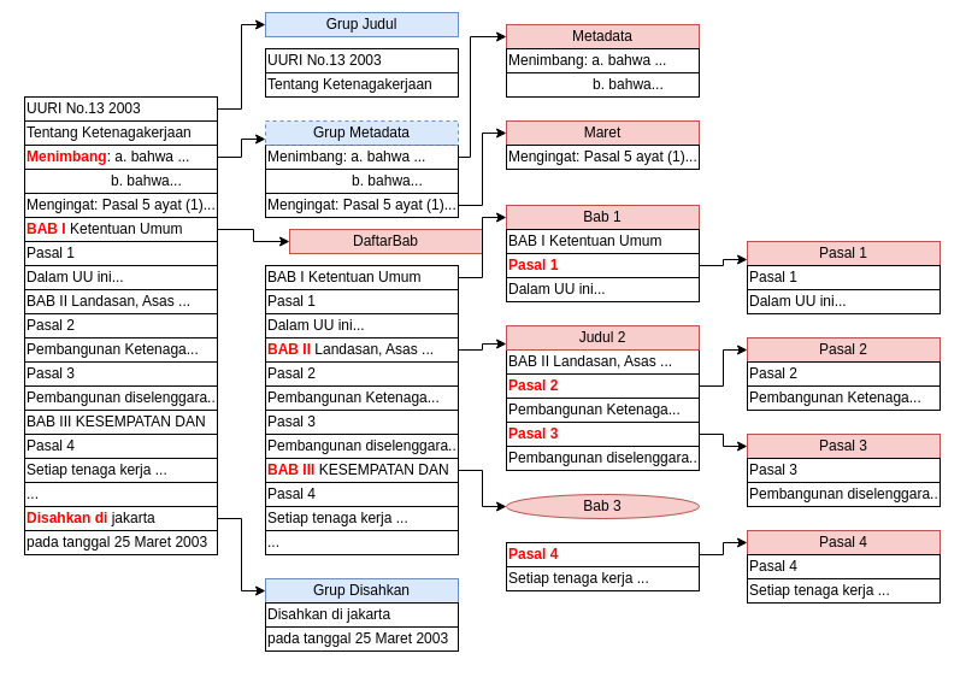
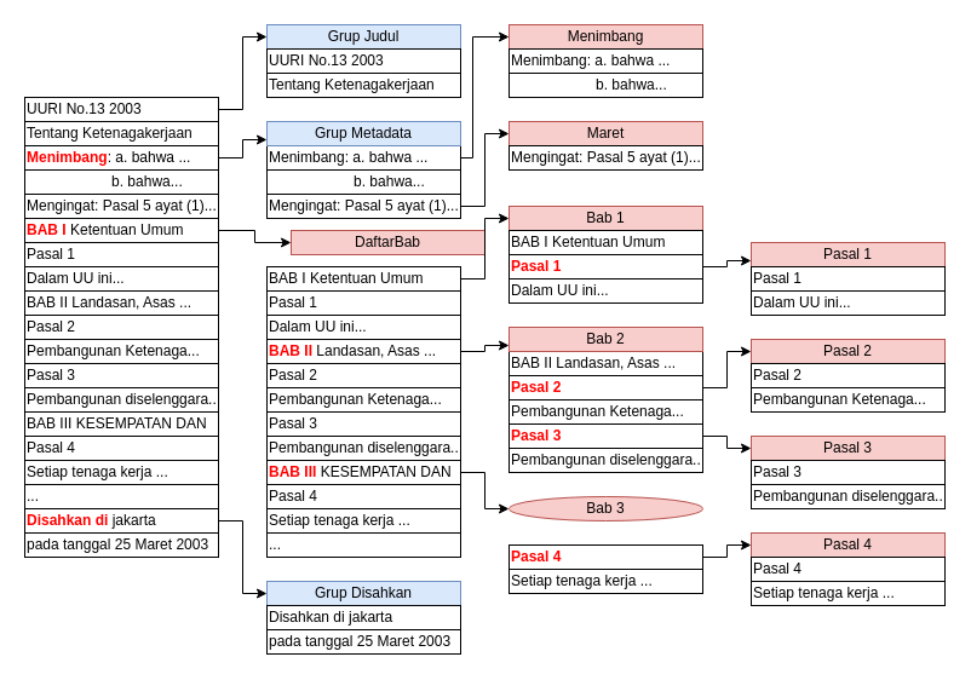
  <mxCell id="0" />
  <mxCell id="1" parent="0" />
- <mxCell id="2" value="Grup Judul" style="rounded=0;whiteSpace=wrap;html=1;fillColor=#dae8fc;strokeColor=#6c8ebf;align=center;" parent="1" vertex="1"><mxGeometry x="220" y="10" width="160" height="20" as="geometry" /></mxCell>
+ <mxCell id="2" value="Grup Judul" style="rounded=0;whiteSpace=wrap;html=1;fillColor=#dae8fc;strokeColor=#6c8ebf;align=center;" parent="1" vertex="1"><mxGeometry x="220" y="20" width="160" height="20" as="geometry" /></mxCell>
  <mxCell id="3" style="edgeStyle=orthogonalEdgeStyle;rounded=0;orthogonalLoop=1;jettySize=auto;html=1;entryX=0;entryY=0.5;entryDx=0;entryDy=0;" parent="1" source="4" target="2" edge="1"><mxGeometry relative="1" as="geometry" /></mxCell>
  <mxCell id="4" value="UURI No.13 2003" style="rounded=0;whiteSpace=wrap;html=1;align=left;" parent="1" vertex="1"><mxGeometry x="20" y="80" width="160" height="20" as="geometry" /></mxCell>
  <mxCell id="5" value="Tentang Ketenagakerjaan" style="rounded=0;whiteSpace=wrap;html=1;align=left;" parent="1" vertex="1"><mxGeometry x="20" y="100" width="160" height="20" as="geometry" /></mxCell>
  <mxCell id="6" style="edgeStyle=orthogonalEdgeStyle;rounded=0;orthogonalLoop=1;jettySize=auto;html=1;entryX=0;entryY=0.75;entryDx=0;entryDy=0;" parent="1" source="7" target="30" edge="1"><mxGeometry relative="1" as="geometry" /></mxCell>
  <mxCell id="7" value="&lt;font color=&quot;#ff0000&quot;&gt;&lt;b&gt;Menimbang&lt;/b&gt;&lt;/font&gt;: a. bahwa ..." style="rounded=0;whiteSpace=wrap;html=1;align=left;" parent="1" vertex="1"><mxGeometry x="20" y="120" width="160" height="20" as="geometry" /></mxCell>
  <mxCell id="8" value="&amp;nbsp; &amp;nbsp; &amp;nbsp; &amp;nbsp; &amp;nbsp; &amp;nbsp; &amp;nbsp; &amp;nbsp; &amp;nbsp; &amp;nbsp; &amp;nbsp;b. bahwa..." style="rounded=0;whiteSpace=wrap;html=1;align=left;" parent="1" vertex="1"><mxGeometry x="20" y="140" width="160" height="20" as="geometry" /></mxCell>
  <mxCell id="9" value="Mengingat: Pasal 5 ayat (1)..." style="rounded=0;whiteSpace=wrap;html=1;align=left;" parent="1" vertex="1"><mxGeometry x="20" y="160" width="160" height="20" as="geometry" /></mxCell>
  <mxCell id="10" style="edgeStyle=orthogonalEdgeStyle;rounded=0;orthogonalLoop=1;jettySize=auto;html=1;" parent="1" source="11" target="31" edge="1"><mxGeometry relative="1" as="geometry" /></mxCell>
  <mxCell id="11" value="&lt;font color=&quot;#ff0000&quot;&gt;&lt;b&gt;BAB I&lt;/b&gt;&lt;/font&gt; Ketentuan Umum" style="rounded=0;whiteSpace=wrap;html=1;align=left;" parent="1" vertex="1"><mxGeometry x="20" y="180" width="160" height="20" as="geometry" /></mxCell>
  <mxCell id="12" value="Pasal 1" style="rounded=0;whiteSpace=wrap;html=1;align=left;" parent="1" vertex="1"><mxGeometry x="20" y="200" width="160" height="20" as="geometry" /></mxCell>
  <mxCell id="13" value="Dalam UU ini..." style="rounded=0;whiteSpace=wrap;html=1;align=left;" parent="1" vertex="1"><mxGeometry x="20" y="220" width="160" height="20" as="geometry" /></mxCell>
  <mxCell id="14" value="BAB II Landasan, Asas ..." style="rounded=0;whiteSpace=wrap;html=1;align=left;" parent="1" vertex="1"><mxGeometry x="20" y="240" width="160" height="20" as="geometry" /></mxCell>
  <mxCell id="15" value="Pasal 2" style="rounded=0;whiteSpace=wrap;html=1;align=left;" parent="1" vertex="1"><mxGeometry x="20" y="260" width="160" height="20" as="geometry" /></mxCell>
  <mxCell id="16" value="Pembangunan Ketenaga..." style="rounded=0;whiteSpace=wrap;html=1;align=left;" parent="1" vertex="1"><mxGeometry x="20" y="280" width="160" height="20" as="geometry" /></mxCell>
  <mxCell id="17" value="Pasal 3" style="rounded=0;whiteSpace=wrap;html=1;align=left;" parent="1" vertex="1"><mxGeometry x="20" y="300" width="160" height="20" as="geometry" /></mxCell>
  <mxCell id="18" value="Pembangunan diselenggara.." style="rounded=0;whiteSpace=wrap;html=1;align=left;" parent="1" vertex="1"><mxGeometry x="20" y="320" width="160" height="20" as="geometry" /></mxCell>
  <mxCell id="19" value="..." style="rounded=0;whiteSpace=wrap;html=1;align=left;" parent="1" vertex="1"><mxGeometry x="20" y="400" width="160" height="20" as="geometry" /></mxCell>
  <mxCell id="20" style="edgeStyle=orthogonalEdgeStyle;rounded=0;orthogonalLoop=1;jettySize=auto;html=1;entryX=0;entryY=0.5;entryDx=0;entryDy=0;" parent="1" source="21" target="42" edge="1"><mxGeometry relative="1" as="geometry" /></mxCell>
  <mxCell id="21" value="&lt;font color=&quot;#ff0000&quot;&gt;&lt;b&gt;Disahkan di&lt;/b&gt;&lt;/font&gt; jakarta" style="rounded=0;whiteSpace=wrap;html=1;align=left;" parent="1" vertex="1"><mxGeometry x="20" y="420" width="160" height="20" as="geometry" /></mxCell>
  <mxCell id="22" value="&lt;span style=&quot;text-align: center&quot;&gt;pada tanggal 25 Maret 2003&lt;/span&gt;" style="rounded=0;whiteSpace=wrap;html=1;align=left;" parent="1" vertex="1"><mxGeometry x="20" y="440" width="160" height="20" as="geometry" /></mxCell>
  <mxCell id="23" value="UURI No.13 2003" style="rounded=0;whiteSpace=wrap;html=1;align=left;" parent="1" vertex="1"><mxGeometry x="220" y="40" width="160" height="20" as="geometry" /></mxCell>
  <mxCell id="24" value="Tentang Ketenagakerjaan" style="rounded=0;whiteSpace=wrap;html=1;align=left;" parent="1" vertex="1"><mxGeometry x="220" y="60" width="160" height="20" as="geometry" /></mxCell>
  <mxCell id="25" style="edgeStyle=orthogonalEdgeStyle;rounded=0;orthogonalLoop=1;jettySize=auto;html=1;entryX=0;entryY=0.5;entryDx=0;entryDy=0;" parent="1" source="26" target="82" edge="1"><mxGeometry relative="1" as="geometry"><Array as="points"><mxPoint x="390" y="130" /><mxPoint x="390" y="30" /></Array></mxGeometry></mxCell>
  <mxCell id="26" value="Menimbang: a. bahwa ..." style="rounded=0;whiteSpace=wrap;html=1;align=left;" parent="1" vertex="1"><mxGeometry x="220" y="120" width="160" height="20" as="geometry" /></mxCell>
  <mxCell id="27" value="&amp;nbsp; &amp;nbsp; &amp;nbsp; &amp;nbsp; &amp;nbsp; &amp;nbsp; &amp;nbsp; &amp;nbsp; &amp;nbsp; &amp;nbsp; &amp;nbsp;b. bahwa..." style="rounded=0;whiteSpace=wrap;html=1;align=left;" parent="1" vertex="1"><mxGeometry x="220" y="140" width="160" height="20" as="geometry" /></mxCell>
  <mxCell id="28" style="edgeStyle=orthogonalEdgeStyle;rounded=0;orthogonalLoop=1;jettySize=auto;html=1;entryX=0;entryY=0.5;entryDx=0;entryDy=0;" parent="1" source="29" target="83" edge="1"><mxGeometry relative="1" as="geometry" /></mxCell>
  <mxCell id="29" value="Mengingat: Pasal 5 ayat (1)..." style="rounded=0;whiteSpace=wrap;html=1;align=left;" parent="1" vertex="1"><mxGeometry x="220" y="160" width="160" height="20" as="geometry" /></mxCell>
- <mxCell id="30" value="Grup Metadata" style="rounded=0;whiteSpace=wrap;html=1;fillColor=#dae8fc;strokeColor=#6c8ebf;align=center;dashed=1;" parent="1" vertex="1"><mxGeometry x="220" y="100" width="160" height="20" as="geometry" /></mxCell>
+ <mxCell id="30" value="Grup Metadata" style="rounded=0;whiteSpace=wrap;html=1;fillColor=#dae8fc;strokeColor=#6c8ebf;align=center;" parent="1" vertex="1"><mxGeometry x="220" y="100" width="160" height="20" as="geometry" /></mxCell>
  <mxCell id="31" value="DaftarBab" style="rounded=0;whiteSpace=wrap;html=1;fillColor=#f8cecc;strokeColor=#b85450;align=center;" parent="1" vertex="1"><mxGeometry x="240" y="190" width="160" height="20" as="geometry" /></mxCell>
  <mxCell id="32" style="edgeStyle=orthogonalEdgeStyle;rounded=0;orthogonalLoop=1;jettySize=auto;html=1;entryX=0;entryY=0.5;entryDx=0;entryDy=0;" parent="1" source="33" target="53" edge="1"><mxGeometry relative="1" as="geometry" /></mxCell>
  <mxCell id="33" value="BAB I Ketentuan Umum" style="rounded=0;whiteSpace=wrap;html=1;align=left;" parent="1" vertex="1"><mxGeometry x="220" y="220" width="160" height="20" as="geometry" /></mxCell>
  <mxCell id="34" value="Pasal 1" style="rounded=0;whiteSpace=wrap;html=1;align=left;" parent="1" vertex="1"><mxGeometry x="220" y="240" width="160" height="20" as="geometry" /></mxCell>
  <mxCell id="35" value="Dalam UU ini..." style="rounded=0;whiteSpace=wrap;html=1;align=left;" parent="1" vertex="1"><mxGeometry x="220" y="260" width="160" height="20" as="geometry" /></mxCell>
  <mxCell id="36" style="edgeStyle=orthogonalEdgeStyle;rounded=0;orthogonalLoop=1;jettySize=auto;html=1;entryX=0;entryY=0.75;entryDx=0;entryDy=0;" parent="1" source="37" target="68" edge="1"><mxGeometry relative="1" as="geometry" /></mxCell>
  <mxCell id="37" value="&lt;b&gt;&lt;font color=&quot;#ff0000&quot;&gt;BAB II&amp;nbsp;&lt;/font&gt;&lt;/b&gt;Landasan, Asas ..." style="rounded=0;whiteSpace=wrap;html=1;align=left;" parent="1" vertex="1"><mxGeometry x="220" y="280" width="160" height="20" as="geometry" /></mxCell>
  <mxCell id="38" value="Pasal 2" style="rounded=0;whiteSpace=wrap;html=1;align=left;" parent="1" vertex="1"><mxGeometry x="220" y="300" width="160" height="20" as="geometry" /></mxCell>
  <mxCell id="39" value="Pembangunan Ketenaga..." style="rounded=0;whiteSpace=wrap;html=1;align=left;" parent="1" vertex="1"><mxGeometry x="220" y="320" width="160" height="20" as="geometry" /></mxCell>
  <mxCell id="40" value="Pasal 3" style="rounded=0;whiteSpace=wrap;html=1;align=left;" parent="1" vertex="1"><mxGeometry x="220" y="340" width="160" height="20" as="geometry" /></mxCell>
  <mxCell id="41" value="Pembangunan diselenggara.." style="rounded=0;whiteSpace=wrap;html=1;align=left;" parent="1" vertex="1"><mxGeometry x="220" y="360" width="160" height="20" as="geometry" /></mxCell>
  <mxCell id="42" value="Grup Disahkan" style="rounded=0;whiteSpace=wrap;html=1;fillColor=#dae8fc;strokeColor=#6c8ebf;align=center;" parent="1" vertex="1"><mxGeometry x="220" y="480" width="160" height="20" as="geometry" /></mxCell>
  <mxCell id="43" value="Disahkan di jakarta" style="rounded=0;whiteSpace=wrap;html=1;align=left;" parent="1" vertex="1"><mxGeometry x="220" y="500" width="160" height="20" as="geometry" /></mxCell>
  <mxCell id="44" value="&lt;span style=&quot;text-align: center&quot;&gt;pada tanggal 25 Maret 2003&lt;/span&gt;" style="rounded=0;whiteSpace=wrap;html=1;align=left;" parent="1" vertex="1"><mxGeometry x="220" y="520" width="160" height="20" as="geometry" /></mxCell>
  <mxCell id="45" value="BAB III KESEMPATAN DAN" style="rounded=0;whiteSpace=wrap;html=1;align=left;" parent="1" vertex="1"><mxGeometry x="20" y="340" width="160" height="20" as="geometry" /></mxCell>
  <mxCell id="46" value="Pasal 4" style="rounded=0;whiteSpace=wrap;html=1;align=left;" parent="1" vertex="1"><mxGeometry x="20" y="360" width="160" height="20" as="geometry" /></mxCell>
  <mxCell id="47" value="Setiap tenaga kerja ..." style="rounded=0;whiteSpace=wrap;html=1;align=left;" parent="1" vertex="1"><mxGeometry x="20" y="380" width="160" height="20" as="geometry" /></mxCell>
  <mxCell id="48" value="..." style="rounded=0;whiteSpace=wrap;html=1;align=left;" parent="1" vertex="1"><mxGeometry x="220" y="440" width="160" height="20" as="geometry" /></mxCell>
  <mxCell id="49" style="edgeStyle=orthogonalEdgeStyle;rounded=0;orthogonalLoop=1;jettySize=auto;html=1;entryX=0;entryY=0.5;entryDx=0;entryDy=0;" parent="1" source="50" target="69" edge="1"><mxGeometry relative="1" as="geometry" /></mxCell>
  <mxCell id="50" value="&lt;b&gt;&lt;font color=&quot;#ff0000&quot;&gt;BAB III&amp;nbsp;&lt;/font&gt;&lt;/b&gt;KESEMPATAN DAN" style="rounded=0;whiteSpace=wrap;html=1;align=left;" parent="1" vertex="1"><mxGeometry x="220" y="380" width="160" height="20" as="geometry" /></mxCell>
  <mxCell id="51" value="Pasal 4" style="rounded=0;whiteSpace=wrap;html=1;align=left;" parent="1" vertex="1"><mxGeometry x="220" y="400" width="160" height="20" as="geometry" /></mxCell>
  <mxCell id="52" value="Setiap tenaga kerja ..." style="rounded=0;whiteSpace=wrap;html=1;align=left;" parent="1" vertex="1"><mxGeometry x="220" y="420" width="160" height="20" as="geometry" /></mxCell>
  <mxCell id="53" value="Bab 1" style="rounded=0;whiteSpace=wrap;html=1;fillColor=#f8cecc;strokeColor=#b85450;align=center;" parent="1" vertex="1"><mxGeometry x="420" y="170" width="160" height="20" as="geometry" /></mxCell>
  <mxCell id="54" value="BAB I Ketentuan Umum" style="rounded=0;whiteSpace=wrap;html=1;align=left;" parent="1" vertex="1"><mxGeometry x="420" y="190" width="160" height="20" as="geometry" /></mxCell>
  <mxCell id="55" style="edgeStyle=orthogonalEdgeStyle;rounded=0;orthogonalLoop=1;jettySize=auto;html=1;entryX=0;entryY=0.75;entryDx=0;entryDy=0;" parent="1" source="56" target="70" edge="1"><mxGeometry relative="1" as="geometry" /></mxCell>
  <mxCell id="56" value="&lt;b&gt;&lt;font color=&quot;#ff0000&quot;&gt;Pasal 1&lt;/font&gt;&lt;/b&gt;" style="rounded=0;whiteSpace=wrap;html=1;align=left;" parent="1" vertex="1"><mxGeometry x="420" y="210" width="160" height="20" as="geometry" /></mxCell>
  <mxCell id="57" value="Dalam UU ini..." style="rounded=0;whiteSpace=wrap;html=1;align=left;" parent="1" vertex="1"><mxGeometry x="420" y="230" width="160" height="20" as="geometry" /></mxCell>
  <mxCell id="58" value="BAB II Landasan, Asas ..." style="rounded=0;whiteSpace=wrap;html=1;align=left;" parent="1" vertex="1"><mxGeometry x="420" y="290" width="160" height="20" as="geometry" /></mxCell>
  <mxCell id="59" style="edgeStyle=orthogonalEdgeStyle;rounded=0;orthogonalLoop=1;jettySize=auto;html=1;entryX=0;entryY=0.5;entryDx=0;entryDy=0;" parent="1" source="60" target="73" edge="1"><mxGeometry relative="1" as="geometry" /></mxCell>
  <mxCell id="60" value="&lt;font color=&quot;#ff0000&quot;&gt;&lt;b&gt;Pasal 2&lt;/b&gt;&lt;/font&gt;" style="rounded=0;whiteSpace=wrap;html=1;align=left;" parent="1" vertex="1"><mxGeometry x="420" y="310" width="160" height="20" as="geometry" /></mxCell>
  <mxCell id="61" value="Pembangunan Ketenaga..." style="rounded=0;whiteSpace=wrap;html=1;align=left;" parent="1" vertex="1"><mxGeometry x="420" y="330" width="160" height="20" as="geometry" /></mxCell>
  <mxCell id="62" style="edgeStyle=orthogonalEdgeStyle;rounded=0;orthogonalLoop=1;jettySize=auto;html=1;entryX=0;entryY=0.5;entryDx=0;entryDy=0;" parent="1" source="63" target="74" edge="1"><mxGeometry relative="1" as="geometry" /></mxCell>
  <mxCell id="63" value="&lt;font color=&quot;#ff0000&quot;&gt;&lt;b&gt;Pasal 3&lt;/b&gt;&lt;/font&gt;" style="rounded=0;whiteSpace=wrap;html=1;align=left;" parent="1" vertex="1"><mxGeometry x="420" y="350" width="160" height="20" as="geometry" /></mxCell>
  <mxCell id="64" value="Pembangunan diselenggara.." style="rounded=0;whiteSpace=wrap;html=1;align=left;" parent="1" vertex="1"><mxGeometry x="420" y="370" width="160" height="20" as="geometry" /></mxCell>
  <mxCell id="65" style="edgeStyle=orthogonalEdgeStyle;rounded=0;orthogonalLoop=1;jettySize=auto;html=1;" parent="1" source="66" target="75" edge="1"><mxGeometry relative="1" as="geometry" /></mxCell>
  <mxCell id="66" value="&lt;font color=&quot;#ff0000&quot;&gt;&lt;b&gt;Pasal 4&lt;/b&gt;&lt;/font&gt;" style="rounded=0;whiteSpace=wrap;html=1;align=left;" parent="1" vertex="1"><mxGeometry x="420" y="450" width="160" height="20" as="geometry" /></mxCell>
  <mxCell id="67" value="Setiap tenaga kerja ..." style="rounded=0;whiteSpace=wrap;html=1;align=left;" parent="1" vertex="1"><mxGeometry x="420" y="470" width="160" height="20" as="geometry" /></mxCell>
- <mxCell id="68" value="Judul 2" style="rounded=0;whiteSpace=wrap;html=1;fillColor=#f8cecc;strokeColor=#b85450;align=center;" parent="1" vertex="1"><mxGeometry x="420" y="270" width="160" height="20" as="geometry" /></mxCell>
+ <mxCell id="68" value="Bab 2" style="rounded=0;whiteSpace=wrap;html=1;fillColor=#f8cecc;strokeColor=#b85450;align=center;" parent="1" vertex="1"><mxGeometry x="420" y="270" width="160" height="20" as="geometry" /></mxCell>
  <mxCell id="69" value="Bab 3" style="ellipse;whiteSpace=wrap;html=1;fillColor=#f8cecc;strokeColor=#b85450;align=center;" parent="1" vertex="1"><mxGeometry x="420" y="410" width="160" height="20" as="geometry" /></mxCell>
  <mxCell id="70" value="Pasal 1" style="rounded=0;whiteSpace=wrap;html=1;fillColor=#f8cecc;strokeColor=#b85450;align=center;" parent="1" vertex="1"><mxGeometry x="620" y="200" width="160" height="20" as="geometry" /></mxCell>
  <mxCell id="71" value="Pasal 1" style="rounded=0;whiteSpace=wrap;html=1;align=left;" parent="1" vertex="1"><mxGeometry x="620" y="220" width="160" height="20" as="geometry" /></mxCell>
  <mxCell id="72" value="Dalam UU ini..." style="rounded=0;whiteSpace=wrap;html=1;align=left;" parent="1" vertex="1"><mxGeometry x="620" y="240" width="160" height="20" as="geometry" /></mxCell>
  <mxCell id="73" value="Pasal 2" style="rounded=0;whiteSpace=wrap;html=1;fillColor=#f8cecc;strokeColor=#b85450;align=center;" parent="1" vertex="1"><mxGeometry x="620" y="280" width="160" height="20" as="geometry" /></mxCell>
  <mxCell id="74" value="Pasal 3" style="rounded=0;whiteSpace=wrap;html=1;fillColor=#f8cecc;strokeColor=#b85450;align=center;" parent="1" vertex="1"><mxGeometry x="620" y="360" width="160" height="20" as="geometry" /></mxCell>
  <mxCell id="75" value="Pasal 4" style="rounded=0;whiteSpace=wrap;html=1;fillColor=#f8cecc;strokeColor=#b85450;align=center;" parent="1" vertex="1"><mxGeometry x="620" y="440" width="160" height="20" as="geometry" /></mxCell>
  <mxCell id="76" value="Pasal 4" style="rounded=0;whiteSpace=wrap;html=1;align=left;" parent="1" vertex="1"><mxGeometry x="620" y="460" width="160" height="20" as="geometry" /></mxCell>
  <mxCell id="77" value="Setiap tenaga kerja ..." style="rounded=0;whiteSpace=wrap;html=1;align=left;" parent="1" vertex="1"><mxGeometry x="620" y="480" width="160" height="20" as="geometry" /></mxCell>
  <mxCell id="78" value="Pasal 3" style="rounded=0;whiteSpace=wrap;html=1;align=left;" parent="1" vertex="1"><mxGeometry x="620" y="380" width="160" height="20" as="geometry" /></mxCell>
  <mxCell id="79" value="Pembangunan diselenggara.." style="rounded=0;whiteSpace=wrap;html=1;align=left;" parent="1" vertex="1"><mxGeometry x="620" y="400" width="160" height="20" as="geometry" /></mxCell>
  <mxCell id="80" value="Pasal 2" style="rounded=0;whiteSpace=wrap;html=1;align=left;" parent="1" vertex="1"><mxGeometry x="620" y="300" width="160" height="20" as="geometry" /></mxCell>
  <mxCell id="81" value="Pembangunan Ketenaga..." style="rounded=0;whiteSpace=wrap;html=1;align=left;" parent="1" vertex="1"><mxGeometry x="620" y="320" width="160" height="20" as="geometry" /></mxCell>
- <mxCell id="82" value="Metadata" style="rounded=0;whiteSpace=wrap;html=1;fillColor=#f8cecc;strokeColor=#b85450;align=center;" parent="1" vertex="1"><mxGeometry x="420" y="20" width="160" height="20" as="geometry" /></mxCell>
+ <mxCell id="82" value="Menimbang" style="rounded=0;whiteSpace=wrap;html=1;fillColor=#f8cecc;strokeColor=#b85450;align=center;" parent="1" vertex="1"><mxGeometry x="420" y="20" width="160" height="20" as="geometry" /></mxCell>
  <mxCell id="83" value="Maret" style="rounded=0;whiteSpace=wrap;html=1;fillColor=#f8cecc;strokeColor=#b85450;align=center;" parent="1" vertex="1"><mxGeometry x="420" y="100" width="160" height="20" as="geometry" /></mxCell>
  <mxCell id="84" value="Mengingat: Pasal 5 ayat (1)..." style="rounded=0;whiteSpace=wrap;html=1;align=left;" parent="1" vertex="1"><mxGeometry x="420" y="120" width="160" height="20" as="geometry" /></mxCell>
  <mxCell id="85" value="Menimbang: a. bahwa ..." style="rounded=0;whiteSpace=wrap;html=1;align=left;" parent="1" vertex="1"><mxGeometry x="420" y="40" width="160" height="20" as="geometry" /></mxCell>
  <mxCell id="86" value="&amp;nbsp; &amp;nbsp; &amp;nbsp; &amp;nbsp; &amp;nbsp; &amp;nbsp; &amp;nbsp; &amp;nbsp; &amp;nbsp; &amp;nbsp; &amp;nbsp;b. bahwa..." style="rounded=0;whiteSpace=wrap;html=1;align=left;" parent="1" vertex="1"><mxGeometry x="420" y="60" width="160" height="20" as="geometry" /></mxCell>
